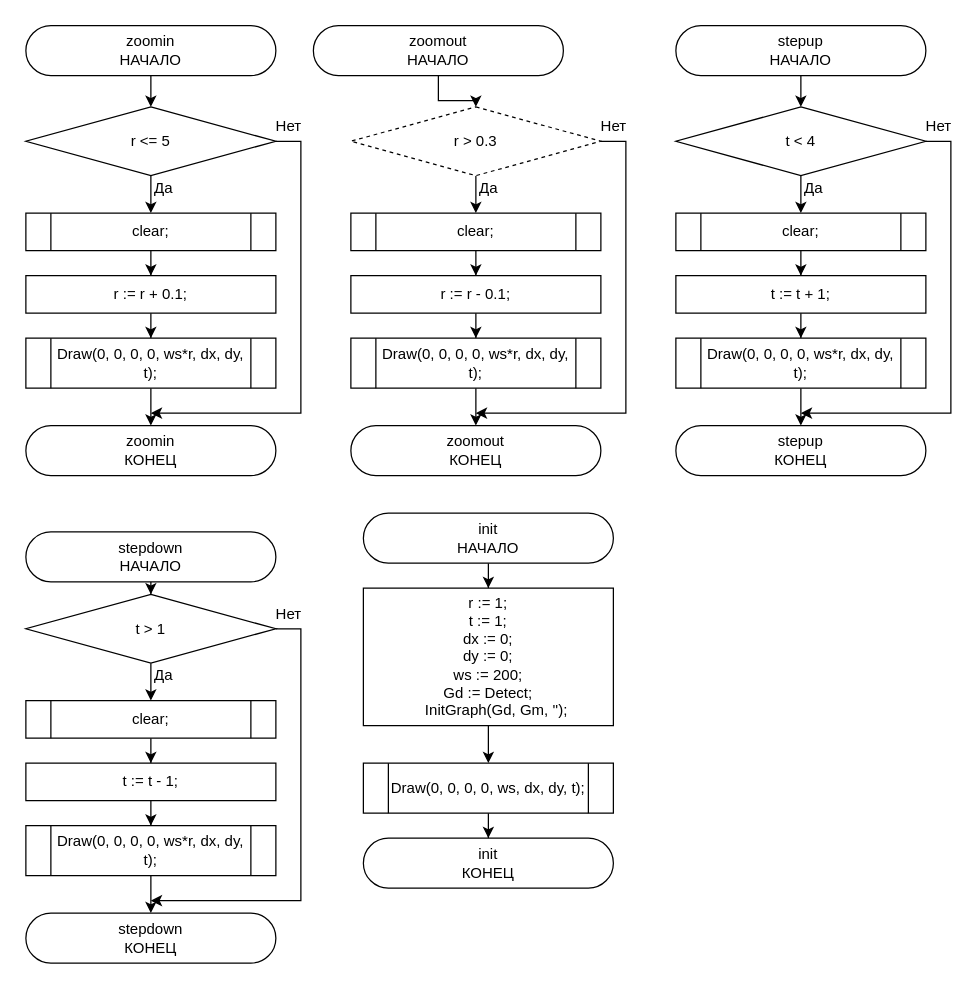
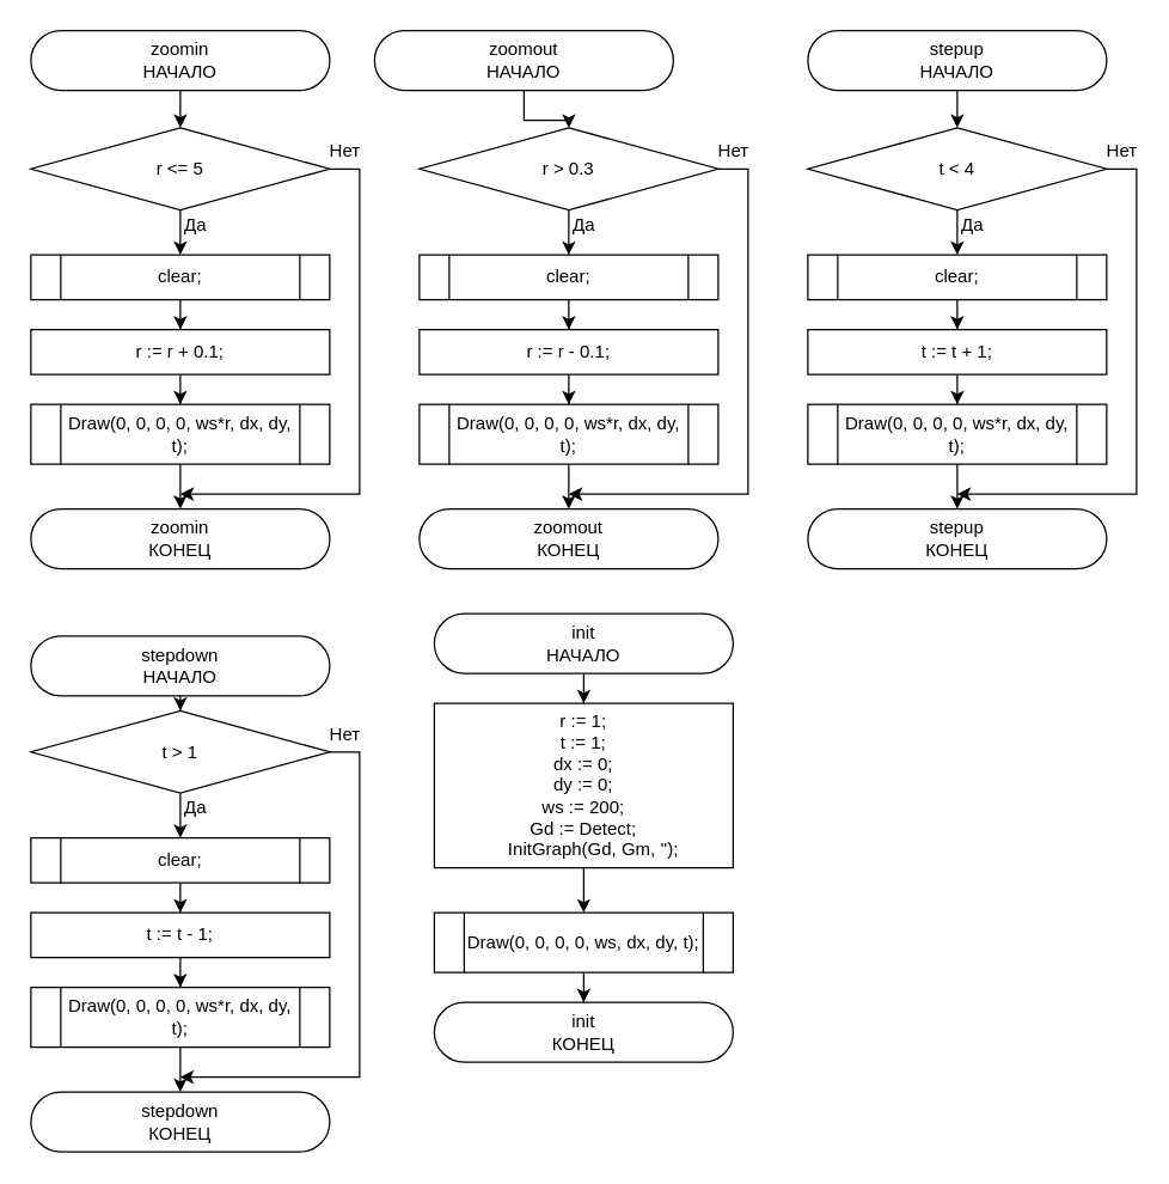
  <mxCell id="0" />
  <mxCell id="1" parent="0" />
  <mxCell id="2" value="" style="edgeStyle=orthogonalEdgeStyle;rounded=0;orthogonalLoop=1;jettySize=auto;html=1;fontSize=12;" edge="1" parent="1" source="3" target="6"><mxGeometry relative="1" as="geometry" /></mxCell>
  <mxCell id="3" value="zoomin&lt;br style=&quot;font-size: 12px&quot;&gt;НАЧАЛО" style="rounded=1;whiteSpace=wrap;html=1;arcSize=50;strokeWidth=1;fontSize=12;" vertex="1" parent="1"><mxGeometry x="20" y="20" width="200" height="40" as="geometry" /></mxCell>
  <mxCell id="4" value="Да" style="edgeStyle=orthogonalEdgeStyle;rounded=0;orthogonalLoop=1;jettySize=auto;html=1;fontSize=12;" edge="1" parent="1" source="6" target="8"><mxGeometry x="0.2" y="10" relative="1" as="geometry"><mxPoint as="offset" /></mxGeometry></mxCell>
  <mxCell id="5" value="Нет" style="edgeStyle=orthogonalEdgeStyle;rounded=0;orthogonalLoop=1;jettySize=auto;html=1;fontSize=12;exitX=1;exitY=0.5;exitDx=0;exitDy=0;" edge="1" parent="1" source="6"><mxGeometry x="-0.944" y="13" relative="1" as="geometry"><mxPoint x="120" y="330" as="targetPoint" /><Array as="points"><mxPoint x="240" y="113" /><mxPoint x="240" y="330" /></Array><mxPoint y="1" as="offset" /></mxGeometry></mxCell>
  <mxCell id="6" value="r &amp;lt;= 5" style="rhombus;whiteSpace=wrap;html=1;fontSize=12;" vertex="1" parent="1"><mxGeometry x="20" y="85" width="200" height="55" as="geometry" /></mxCell>
  <mxCell id="7" value="" style="edgeStyle=orthogonalEdgeStyle;rounded=0;orthogonalLoop=1;jettySize=auto;html=1;fontSize=12;" edge="1" parent="1" source="8" target="10"><mxGeometry relative="1" as="geometry" /></mxCell>
  <mxCell id="8" value="clear;" style="shape=process;whiteSpace=wrap;html=1;backgroundOutline=1;" vertex="1" parent="1"><mxGeometry x="20" y="170" width="200" height="30" as="geometry" /></mxCell>
  <mxCell id="9" value="" style="edgeStyle=orthogonalEdgeStyle;rounded=0;orthogonalLoop=1;jettySize=auto;html=1;fontSize=12;" edge="1" parent="1" source="10" target="12"><mxGeometry relative="1" as="geometry" /></mxCell>
  <mxCell id="10" value="r := r + 0.1;" style="whiteSpace=wrap;html=1;" vertex="1" parent="1"><mxGeometry x="20" y="220" width="200" height="30" as="geometry" /></mxCell>
  <mxCell id="11" value="" style="edgeStyle=orthogonalEdgeStyle;rounded=0;orthogonalLoop=1;jettySize=auto;html=1;fontSize=12;" edge="1" parent="1" source="12" target="13"><mxGeometry relative="1" as="geometry" /></mxCell>
  <mxCell id="12" value="Draw(0, 0, 0, 0, ws*r, dx, dy, t);" style="shape=process;whiteSpace=wrap;html=1;backgroundOutline=1;" vertex="1" parent="1"><mxGeometry x="20" y="270" width="200" height="40" as="geometry" /></mxCell>
  <mxCell id="13" value="zoomin&lt;br style=&quot;font-size: 12px&quot;&gt;КОНЕЦ" style="rounded=1;whiteSpace=wrap;html=1;arcSize=50;strokeWidth=1;fontSize=12;" vertex="1" parent="1"><mxGeometry x="20" y="340" width="200" height="40" as="geometry" /></mxCell>
  <mxCell id="14" value="" style="edgeStyle=orthogonalEdgeStyle;rounded=0;orthogonalLoop=1;jettySize=auto;html=1;fontSize=12;" edge="1" parent="1" source="15" target="18"><mxGeometry relative="1" as="geometry" /></mxCell>
  <mxCell id="15" value="zoomout&lt;br style=&quot;font-size: 12px&quot;&gt;НАЧАЛО" style="rounded=1;whiteSpace=wrap;html=1;arcSize=50;strokeWidth=1;fontSize=12;" vertex="1" parent="1"><mxGeometry x="250" y="20" width="200" height="40" as="geometry" /></mxCell>
  <mxCell id="16" value="Да" style="edgeStyle=orthogonalEdgeStyle;rounded=0;orthogonalLoop=1;jettySize=auto;html=1;fontSize=12;" edge="1" parent="1" source="18" target="20"><mxGeometry x="0.2" y="10" relative="1" as="geometry"><mxPoint as="offset" /></mxGeometry></mxCell>
  <mxCell id="17" value="Нет" style="edgeStyle=orthogonalEdgeStyle;rounded=0;orthogonalLoop=1;jettySize=auto;html=1;fontSize=12;exitX=1;exitY=0.5;exitDx=0;exitDy=0;" edge="1" parent="1" source="18"><mxGeometry x="-0.944" y="13" relative="1" as="geometry"><mxPoint x="380" y="330" as="targetPoint" /><Array as="points"><mxPoint x="500" y="113" /><mxPoint x="500" y="330" /></Array><mxPoint y="1" as="offset" /></mxGeometry></mxCell>
- <mxCell id="18" value="r &amp;gt; 0.3" style="rhombus;whiteSpace=wrap;html=1;fontSize=12;dashed=1;" vertex="1" parent="1"><mxGeometry x="280" y="85" width="200" height="55" as="geometry" /></mxCell>
+ <mxCell id="18" value="r &amp;gt; 0.3" style="rhombus;whiteSpace=wrap;html=1;fontSize=12;" vertex="1" parent="1"><mxGeometry x="280" y="85" width="200" height="55" as="geometry" /></mxCell>
  <mxCell id="19" value="" style="edgeStyle=orthogonalEdgeStyle;rounded=0;orthogonalLoop=1;jettySize=auto;html=1;fontSize=12;" edge="1" parent="1" source="20" target="22"><mxGeometry relative="1" as="geometry" /></mxCell>
  <mxCell id="20" value="clear;" style="shape=process;whiteSpace=wrap;html=1;backgroundOutline=1;" vertex="1" parent="1"><mxGeometry x="280" y="170" width="200" height="30" as="geometry" /></mxCell>
  <mxCell id="21" value="" style="edgeStyle=orthogonalEdgeStyle;rounded=0;orthogonalLoop=1;jettySize=auto;html=1;fontSize=12;" edge="1" parent="1" source="22" target="24"><mxGeometry relative="1" as="geometry" /></mxCell>
  <mxCell id="22" value="r := r - 0.1;" style="whiteSpace=wrap;html=1;" vertex="1" parent="1"><mxGeometry x="280" y="220" width="200" height="30" as="geometry" /></mxCell>
  <mxCell id="23" value="" style="edgeStyle=orthogonalEdgeStyle;rounded=0;orthogonalLoop=1;jettySize=auto;html=1;fontSize=12;" edge="1" parent="1" source="24" target="25"><mxGeometry relative="1" as="geometry" /></mxCell>
  <mxCell id="24" value="Draw(0, 0, 0, 0, ws*r, dx, dy, t);" style="shape=process;whiteSpace=wrap;html=1;backgroundOutline=1;" vertex="1" parent="1"><mxGeometry x="280" y="270" width="200" height="40" as="geometry" /></mxCell>
  <mxCell id="25" value="zoomout&lt;br style=&quot;font-size: 12px&quot;&gt;КОНЕЦ" style="rounded=1;whiteSpace=wrap;html=1;arcSize=50;strokeWidth=1;fontSize=12;" vertex="1" parent="1"><mxGeometry x="280" y="340" width="200" height="40" as="geometry" /></mxCell>
  <mxCell id="26" value="" style="edgeStyle=orthogonalEdgeStyle;rounded=0;orthogonalLoop=1;jettySize=auto;html=1;fontSize=12;" edge="1" parent="1" source="27" target="30"><mxGeometry relative="1" as="geometry" /></mxCell>
  <mxCell id="27" value="stepup&lt;br&gt;НАЧАЛО" style="rounded=1;whiteSpace=wrap;html=1;arcSize=50;strokeWidth=1;fontSize=12;" vertex="1" parent="1"><mxGeometry x="540" y="20" width="200" height="40" as="geometry" /></mxCell>
  <mxCell id="28" value="Да" style="edgeStyle=orthogonalEdgeStyle;rounded=0;orthogonalLoop=1;jettySize=auto;html=1;fontSize=12;" edge="1" parent="1" source="30" target="32"><mxGeometry x="0.2" y="10" relative="1" as="geometry"><mxPoint as="offset" /></mxGeometry></mxCell>
  <mxCell id="29" value="Нет" style="edgeStyle=orthogonalEdgeStyle;rounded=0;orthogonalLoop=1;jettySize=auto;html=1;fontSize=12;exitX=1;exitY=0.5;exitDx=0;exitDy=0;" edge="1" parent="1" source="30"><mxGeometry x="-0.944" y="13" relative="1" as="geometry"><mxPoint x="640" y="330" as="targetPoint" /><Array as="points"><mxPoint x="760" y="113" /><mxPoint x="760" y="330" /></Array><mxPoint y="1" as="offset" /></mxGeometry></mxCell>
  <mxCell id="30" value="t &amp;lt; 4" style="rhombus;whiteSpace=wrap;html=1;fontSize=12;" vertex="1" parent="1"><mxGeometry x="540" y="85" width="200" height="55" as="geometry" /></mxCell>
  <mxCell id="31" value="" style="edgeStyle=orthogonalEdgeStyle;rounded=0;orthogonalLoop=1;jettySize=auto;html=1;fontSize=12;" edge="1" parent="1" source="32" target="34"><mxGeometry relative="1" as="geometry" /></mxCell>
  <mxCell id="32" value="clear;" style="shape=process;whiteSpace=wrap;html=1;backgroundOutline=1;" vertex="1" parent="1"><mxGeometry x="540" y="170" width="200" height="30" as="geometry" /></mxCell>
  <mxCell id="33" value="" style="edgeStyle=orthogonalEdgeStyle;rounded=0;orthogonalLoop=1;jettySize=auto;html=1;fontSize=12;" edge="1" parent="1" source="34" target="36"><mxGeometry relative="1" as="geometry" /></mxCell>
  <mxCell id="34" value="t := t + 1;" style="whiteSpace=wrap;html=1;" vertex="1" parent="1"><mxGeometry x="540" y="220" width="200" height="30" as="geometry" /></mxCell>
  <mxCell id="35" value="" style="edgeStyle=orthogonalEdgeStyle;rounded=0;orthogonalLoop=1;jettySize=auto;html=1;fontSize=12;" edge="1" parent="1" source="36" target="37"><mxGeometry relative="1" as="geometry" /></mxCell>
  <mxCell id="36" value="Draw(0, 0, 0, 0, ws*r, dx, dy, t);" style="shape=process;whiteSpace=wrap;html=1;backgroundOutline=1;" vertex="1" parent="1"><mxGeometry x="540" y="270" width="200" height="40" as="geometry" /></mxCell>
  <mxCell id="37" value="stepup&lt;br&gt;КОНЕЦ" style="rounded=1;whiteSpace=wrap;html=1;arcSize=50;strokeWidth=1;fontSize=12;" vertex="1" parent="1"><mxGeometry x="540" y="340" width="200" height="40" as="geometry" /></mxCell>
  <mxCell id="38" value="" style="edgeStyle=orthogonalEdgeStyle;rounded=0;orthogonalLoop=1;jettySize=auto;html=1;fontSize=12;" edge="1" parent="1" source="39" target="42"><mxGeometry relative="1" as="geometry" /></mxCell>
  <mxCell id="39" value="stepdown&lt;br&gt;НАЧАЛО" style="rounded=1;whiteSpace=wrap;html=1;arcSize=50;strokeWidth=1;fontSize=12;" vertex="1" parent="1"><mxGeometry x="20" y="425" width="200" height="40" as="geometry" /></mxCell>
  <mxCell id="40" value="Да" style="edgeStyle=orthogonalEdgeStyle;rounded=0;orthogonalLoop=1;jettySize=auto;html=1;fontSize=12;" edge="1" parent="1" source="42" target="44"><mxGeometry x="0.2" y="10" relative="1" as="geometry"><mxPoint as="offset" /></mxGeometry></mxCell>
  <mxCell id="41" value="Нет" style="edgeStyle=orthogonalEdgeStyle;rounded=0;orthogonalLoop=1;jettySize=auto;html=1;fontSize=12;exitX=1;exitY=0.5;exitDx=0;exitDy=0;" edge="1" parent="1" source="42"><mxGeometry x="-0.944" y="13" relative="1" as="geometry"><mxPoint x="120" y="720" as="targetPoint" /><Array as="points"><mxPoint x="240" y="503" /><mxPoint x="240" y="720" /></Array><mxPoint y="1" as="offset" /></mxGeometry></mxCell>
  <mxCell id="42" value="t &amp;gt; 1" style="rhombus;whiteSpace=wrap;html=1;fontSize=12;" vertex="1" parent="1"><mxGeometry x="20" y="475" width="200" height="55" as="geometry" /></mxCell>
  <mxCell id="43" value="" style="edgeStyle=orthogonalEdgeStyle;rounded=0;orthogonalLoop=1;jettySize=auto;html=1;fontSize=12;" edge="1" parent="1" source="44" target="46"><mxGeometry relative="1" as="geometry" /></mxCell>
  <mxCell id="44" value="clear;" style="shape=process;whiteSpace=wrap;html=1;backgroundOutline=1;" vertex="1" parent="1"><mxGeometry x="20" y="560" width="200" height="30" as="geometry" /></mxCell>
  <mxCell id="45" value="" style="edgeStyle=orthogonalEdgeStyle;rounded=0;orthogonalLoop=1;jettySize=auto;html=1;fontSize=12;" edge="1" parent="1" source="46" target="48"><mxGeometry relative="1" as="geometry" /></mxCell>
  <mxCell id="46" value="t := t - 1;" style="whiteSpace=wrap;html=1;" vertex="1" parent="1"><mxGeometry x="20" y="610" width="200" height="30" as="geometry" /></mxCell>
  <mxCell id="47" value="" style="edgeStyle=orthogonalEdgeStyle;rounded=0;orthogonalLoop=1;jettySize=auto;html=1;fontSize=12;" edge="1" parent="1" source="48" target="49"><mxGeometry relative="1" as="geometry" /></mxCell>
  <mxCell id="48" value="Draw(0, 0, 0, 0, ws*r, dx, dy, t);" style="shape=process;whiteSpace=wrap;html=1;backgroundOutline=1;" vertex="1" parent="1"><mxGeometry x="20" y="660" width="200" height="40" as="geometry" /></mxCell>
  <mxCell id="49" value="stepdown&lt;br&gt;КОНЕЦ" style="rounded=1;whiteSpace=wrap;html=1;arcSize=50;strokeWidth=1;fontSize=12;" vertex="1" parent="1"><mxGeometry x="20" y="730" width="200" height="40" as="geometry" /></mxCell>
  <mxCell id="50" value="" style="edgeStyle=orthogonalEdgeStyle;rounded=0;orthogonalLoop=1;jettySize=auto;html=1;" edge="1" parent="1" source="51" target="53"><mxGeometry relative="1" as="geometry" /></mxCell>
  <mxCell id="51" value="init&lt;br&gt;НАЧАЛО" style="rounded=1;whiteSpace=wrap;html=1;arcSize=50;strokeWidth=1;fontSize=12;" vertex="1" parent="1"><mxGeometry x="290" y="410" width="200" height="40" as="geometry" /></mxCell>
  <mxCell id="52" value="" style="edgeStyle=orthogonalEdgeStyle;rounded=0;orthogonalLoop=1;jettySize=auto;html=1;" edge="1" parent="1" source="53" target="55"><mxGeometry relative="1" as="geometry" /></mxCell>
  <mxCell id="53" value="r := 1;&lt;br&gt;t := 1;&lt;br&gt;dx := 0;&lt;br&gt;dy := 0;&lt;br&gt;ws := 200;&lt;br&gt;&lt;div&gt;Gd := Detect;&lt;/div&gt;&lt;div&gt;&amp;nbsp; &amp;nbsp; InitGraph(Gd, Gm, '');&lt;/div&gt;" style="rounded=0;whiteSpace=wrap;html=1;" vertex="1" parent="1"><mxGeometry x="290" y="470" width="200" height="110" as="geometry" /></mxCell>
  <mxCell id="54" value="" style="edgeStyle=orthogonalEdgeStyle;rounded=0;orthogonalLoop=1;jettySize=auto;html=1;" edge="1" parent="1" source="55" target="56"><mxGeometry relative="1" as="geometry" /></mxCell>
  <mxCell id="55" value="Draw(0, 0, 0, 0, ws, dx, dy, t);" style="shape=process;whiteSpace=wrap;html=1;backgroundOutline=1;rounded=0;" vertex="1" parent="1"><mxGeometry x="290" y="610" width="200" height="40" as="geometry" /></mxCell>
  <mxCell id="56" value="init&lt;br&gt;КОНЕЦ" style="rounded=1;whiteSpace=wrap;html=1;arcSize=50;strokeWidth=1;fontSize=12;" vertex="1" parent="1"><mxGeometry x="290" y="670" width="200" height="40" as="geometry" /></mxCell>
